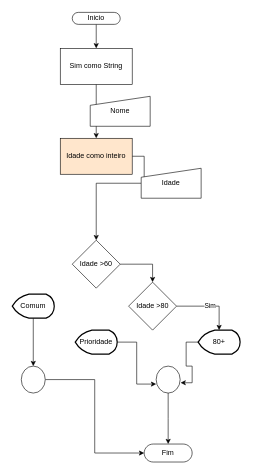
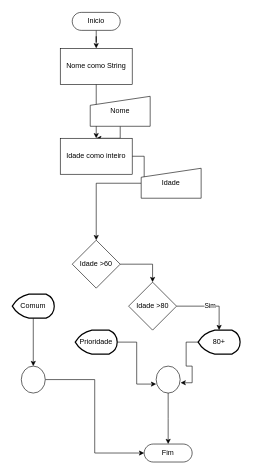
  <mxCell id="0" />
  <mxCell id="1" parent="0" />
  <mxCell id="2" value="" style="edgeStyle=orthogonalEdgeStyle;rounded=0;orthogonalLoop=1;jettySize=auto;html=1;" edge="1" parent="1" source="3" target="5"><mxGeometry relative="1" as="geometry" /></mxCell>
- <mxCell id="3" value="Inicio" style="html=1;dashed=0;whiteSpace=wrap;shape=mxgraph.dfd.start" vertex="1" parent="1"><mxGeometry x="120" y="20" width="80" height="20" as="geometry" /></mxCell>
+ <mxCell id="3" value="Inicio" style="html=1;dashed=0;whiteSpace=wrap;shape=mxgraph.dfd.start" vertex="1" parent="1"><mxGeometry x="120" y="20" width="80" height="30" as="geometry" /></mxCell>
  <mxCell id="4" value="" style="edgeStyle=orthogonalEdgeStyle;rounded=0;orthogonalLoop=1;jettySize=auto;html=1;" edge="1" parent="1" source="5" target="9"><mxGeometry relative="1" as="geometry" /></mxCell>
- <mxCell id="5" value="Sim como String" style="whiteSpace=wrap;html=1;dashed=0;" vertex="1" parent="1"><mxGeometry x="100" y="80" width="120" height="60" as="geometry" /></mxCell>
+ <mxCell id="5" value="Nome como String" style="whiteSpace=wrap;html=1;dashed=0;" vertex="1" parent="1"><mxGeometry x="100" y="80" width="120" height="60" as="geometry" /></mxCell>
+ <mxCell id="6" value="" style="edgeStyle=orthogonalEdgeStyle;rounded=0;orthogonalLoop=1;jettySize=auto;html=1;" edge="1" parent="1" source="7" target="9"><mxGeometry relative="1" as="geometry" /></mxCell>
  <mxCell id="7" value="Nome" style="shape=manualInput;whiteSpace=wrap;html=1;dashed=0;size=15;" vertex="1" parent="1"><mxGeometry x="150" y="160" width="100" height="50" as="geometry" /></mxCell>
  <mxCell id="8" value="" style="edgeStyle=orthogonalEdgeStyle;rounded=0;orthogonalLoop=1;jettySize=auto;html=1;" edge="1" parent="1" source="9" target="11"><mxGeometry relative="1" as="geometry" /></mxCell>
- <mxCell id="9" value="Idade como inteiro" style="whiteSpace=wrap;html=1;dashed=0;fillColor=#ffe6cc;" vertex="1" parent="1"><mxGeometry x="100" y="230" width="120" height="60" as="geometry" /></mxCell>
+ <mxCell id="9" value="Idade como inteiro" style="whiteSpace=wrap;html=1;dashed=0;" vertex="1" parent="1"><mxGeometry x="100" y="230" width="120" height="60" as="geometry" /></mxCell>
  <mxCell id="10" value="" style="edgeStyle=orthogonalEdgeStyle;rounded=0;orthogonalLoop=1;jettySize=auto;html=1;" edge="1" parent="1" source="11" target="13"><mxGeometry relative="1" as="geometry" /></mxCell>
  <mxCell id="11" value="Idade" style="shape=manualInput;whiteSpace=wrap;html=1;dashed=0;size=15;" vertex="1" parent="1"><mxGeometry x="235" y="280" width="100" height="50" as="geometry" /></mxCell>
  <mxCell id="12" style="edgeStyle=orthogonalEdgeStyle;rounded=0;orthogonalLoop=1;jettySize=auto;html=1;entryX=0.5;entryY=0;entryDx=0;entryDy=0;" edge="1" parent="1" source="13" target="15"><mxGeometry relative="1" as="geometry" /></mxCell>
  <mxCell id="13" value="Idade &amp;gt;60" style="rhombus;whiteSpace=wrap;html=1;dashed=0;" vertex="1" parent="1"><mxGeometry x="120" y="400" width="80" height="80" as="geometry" /></mxCell>
  <mxCell id="14" value="Sim" style="edgeStyle=orthogonalEdgeStyle;rounded=0;orthogonalLoop=1;jettySize=auto;html=1;entryX=0.5;entryY=0;entryDx=0;entryDy=0;entryPerimeter=0;" edge="1" parent="1" source="15" target="21"><mxGeometry relative="1" as="geometry" /></mxCell>
  <mxCell id="15" value="Idade &amp;gt;80" style="rhombus;whiteSpace=wrap;html=1;dashed=0;" vertex="1" parent="1"><mxGeometry x="214" y="470" width="80" height="80" as="geometry" /></mxCell>
  <mxCell id="16" style="edgeStyle=orthogonalEdgeStyle;rounded=0;orthogonalLoop=1;jettySize=auto;html=1;entryX=0.5;entryY=0;entryDx=0;entryDy=0;entryPerimeter=0;" edge="1" parent="1" source="17" target="26"><mxGeometry relative="1" as="geometry" /></mxCell>
  <mxCell id="17" value="Comum" style="strokeWidth=2;html=1;shape=mxgraph.flowchart.display;whiteSpace=wrap;" vertex="1" parent="1"><mxGeometry x="20" y="490" width="70" height="40" as="geometry" /></mxCell>
  <mxCell id="18" style="edgeStyle=orthogonalEdgeStyle;rounded=0;orthogonalLoop=1;jettySize=auto;html=1;entryX=0;entryY=0.667;entryDx=0;entryDy=0;entryPerimeter=0;" edge="1" parent="1" source="19" target="23"><mxGeometry relative="1" as="geometry" /></mxCell>
  <mxCell id="19" value="Prioridade" style="strokeWidth=2;html=1;shape=mxgraph.flowchart.display;whiteSpace=wrap;" vertex="1" parent="1"><mxGeometry x="125" y="550" width="70" height="40" as="geometry" /></mxCell>
  <mxCell id="20" style="edgeStyle=orthogonalEdgeStyle;rounded=0;orthogonalLoop=1;jettySize=auto;html=1;entryX=1.017;entryY=0.617;entryDx=0;entryDy=0;entryPerimeter=0;" edge="1" parent="1" source="21" target="23"><mxGeometry relative="1" as="geometry" /></mxCell>
  <mxCell id="21" value="80+" style="strokeWidth=2;html=1;shape=mxgraph.flowchart.display;whiteSpace=wrap;" vertex="1" parent="1"><mxGeometry x="330" y="550" width="70" height="40" as="geometry" /></mxCell>
  <mxCell id="22" style="edgeStyle=orthogonalEdgeStyle;rounded=0;orthogonalLoop=1;jettySize=auto;html=1;" edge="1" parent="1" source="23"><mxGeometry relative="1" as="geometry"><mxPoint x="280" y="740" as="targetPoint" /></mxGeometry></mxCell>
  <mxCell id="23" value="" style="verticalLabelPosition=bottom;verticalAlign=top;html=1;shape=mxgraph.flowchart.on-page_reference;" vertex="1" parent="1"><mxGeometry x="260" y="610" width="40" height="45" as="geometry" /></mxCell>
  <mxCell id="24" value="Fim" style="html=1;dashed=0;whiteSpace=wrap;shape=mxgraph.dfd.start" vertex="1" parent="1"><mxGeometry x="240" y="740" width="80" height="30" as="geometry" /></mxCell>
  <mxCell id="25" style="edgeStyle=orthogonalEdgeStyle;rounded=0;orthogonalLoop=1;jettySize=auto;html=1;entryX=0;entryY=0.5;entryDx=0;entryDy=0;entryPerimeter=0;" edge="1" parent="1" source="26" target="24"><mxGeometry relative="1" as="geometry" /></mxCell>
  <mxCell id="26" value="" style="verticalLabelPosition=bottom;verticalAlign=top;html=1;shape=mxgraph.flowchart.on-page_reference;" vertex="1" parent="1"><mxGeometry x="35" y="610" width="40" height="45" as="geometry" /></mxCell>
